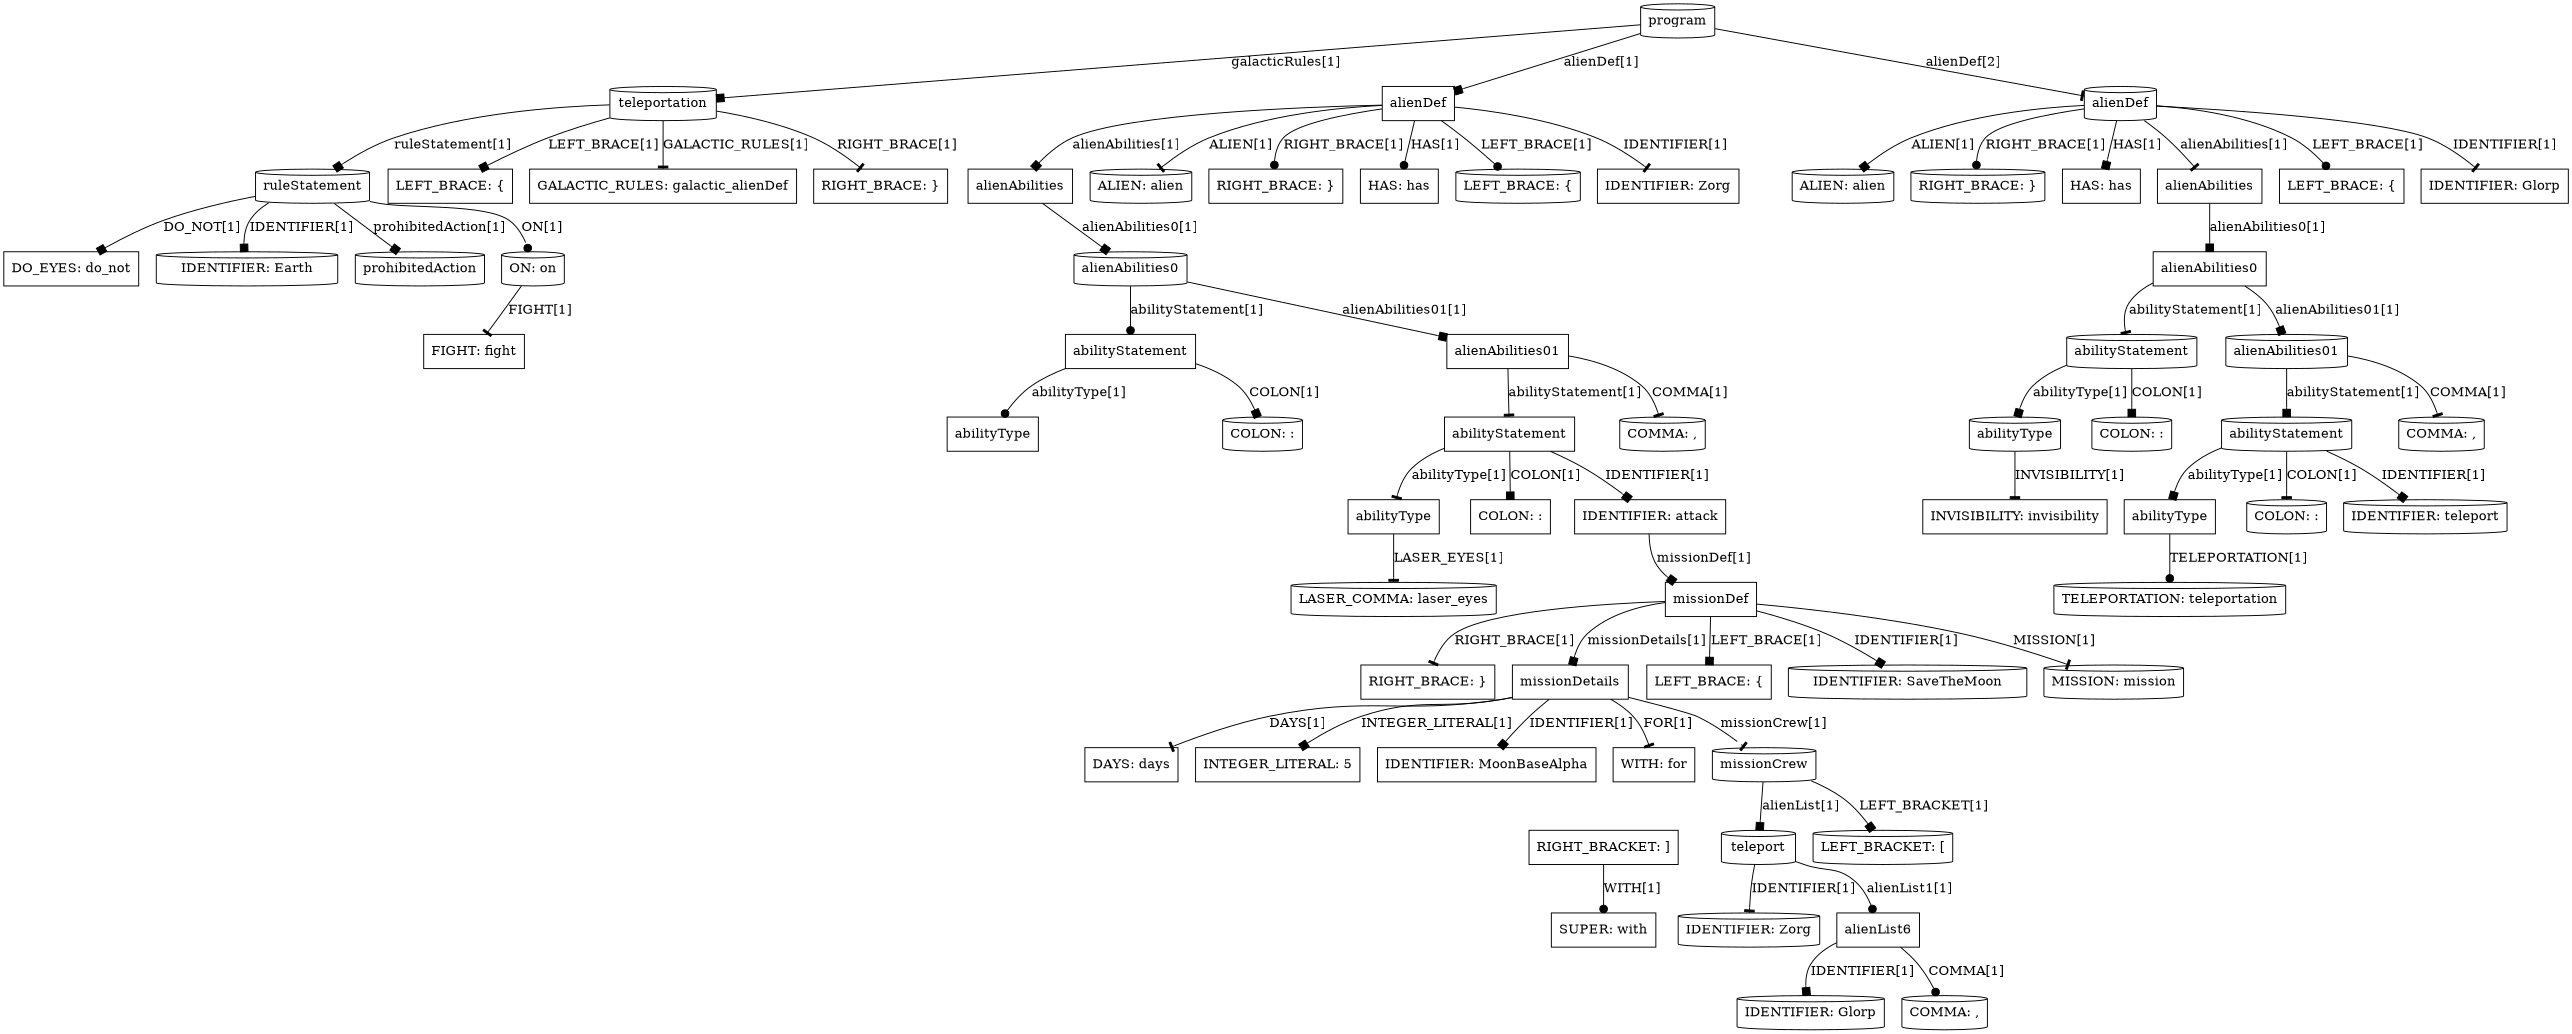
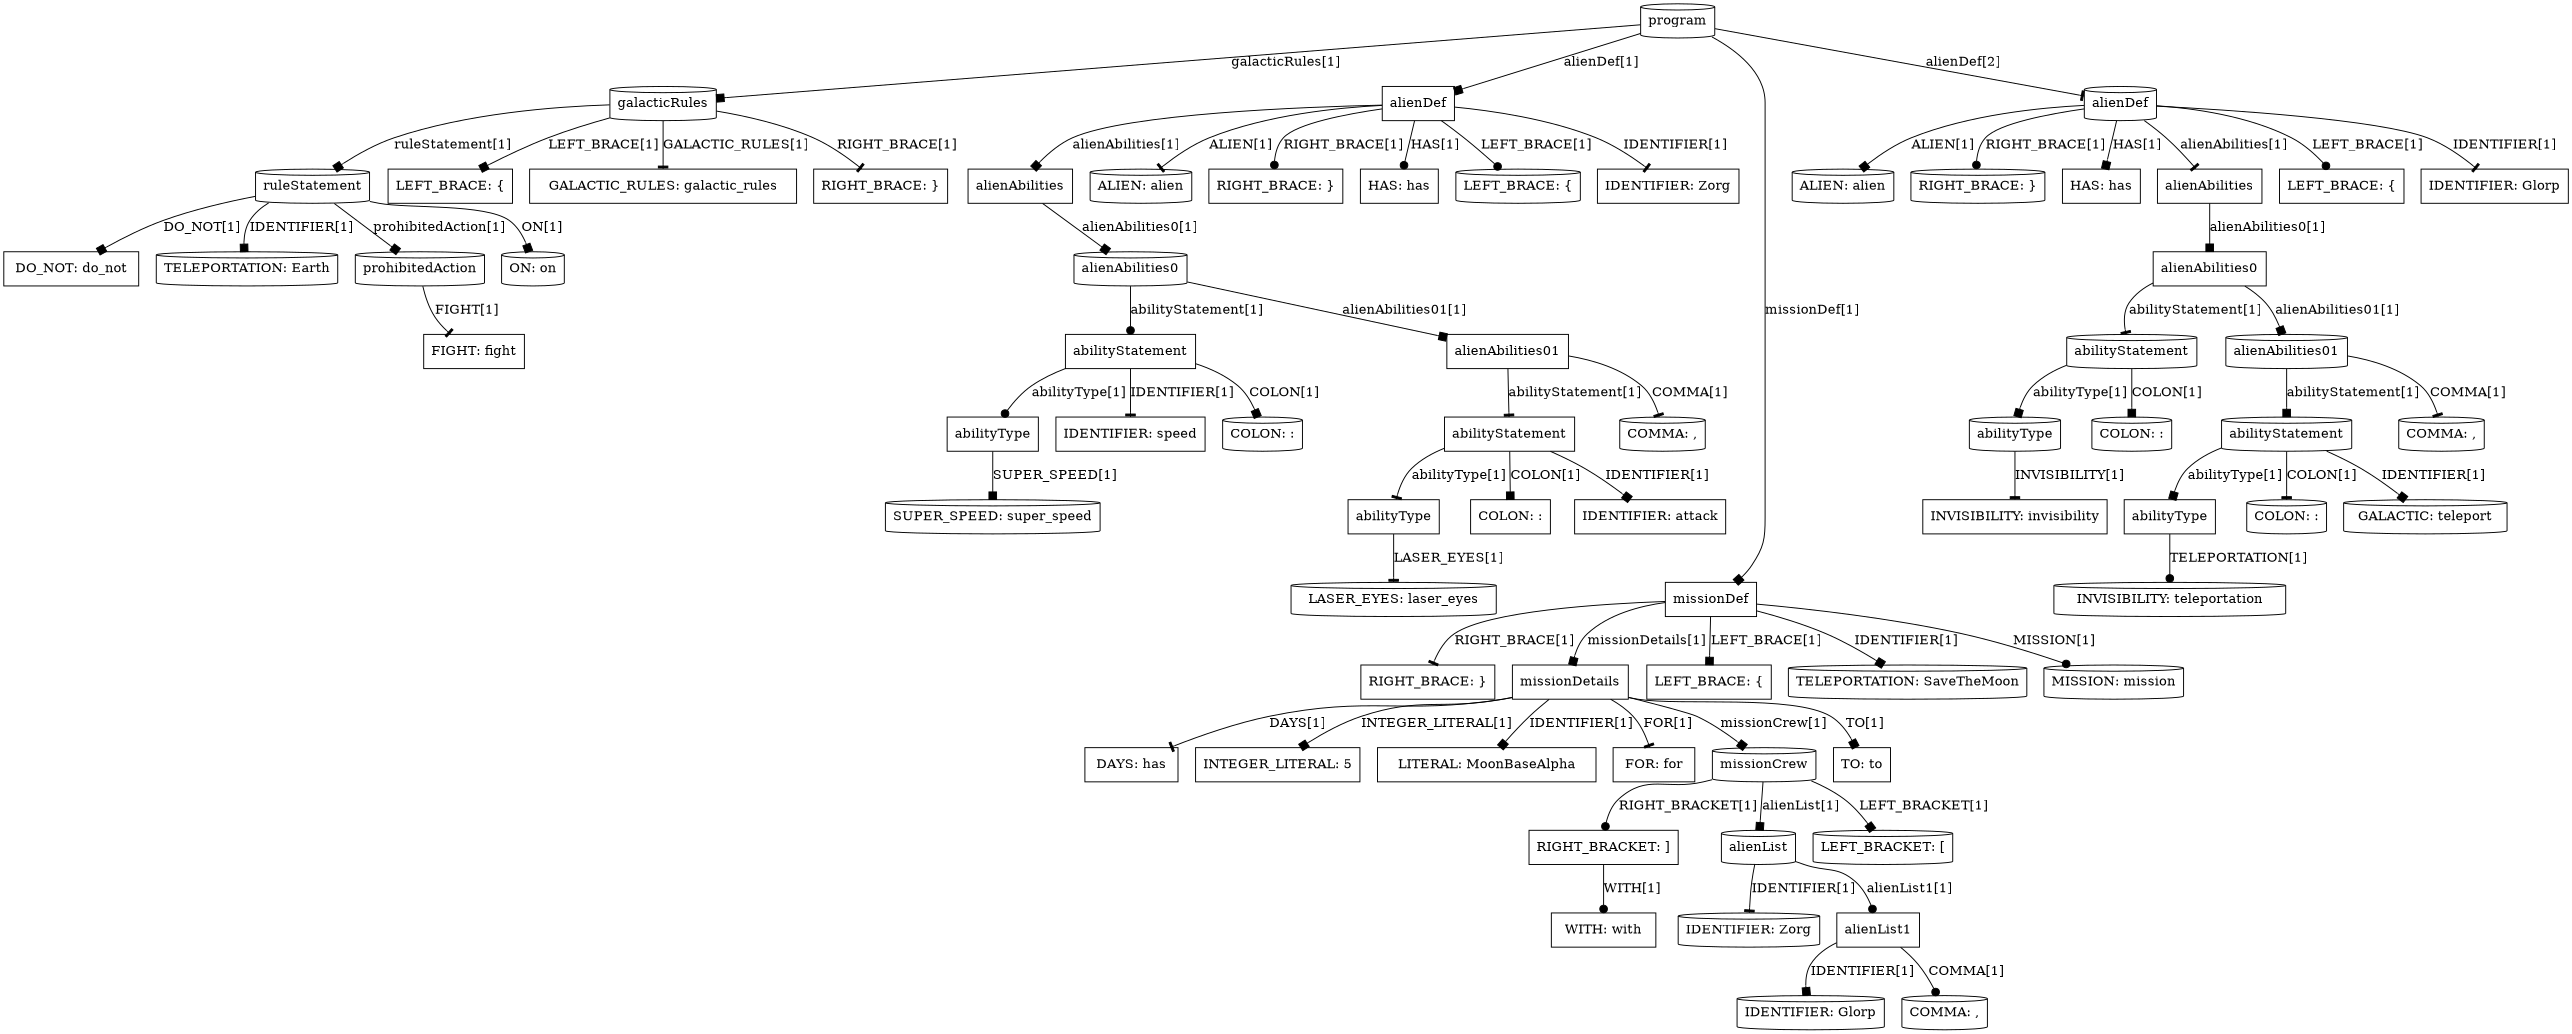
  digraph {
    node [shape=box]
    edge [arrowhead=box]
    n1 [label=program shape=cylinder]
-   n2 [label=teleportation shape=cylinder]
+   n2 [label=galacticRules shape=cylinder]
    n3 [label=missionDef]
    n4 [label=alienDef]
    n5 [label=alienDef shape=cylinder]
    n6 [label="RIGHT_BRACE: }"]
    n7 [label=ruleStatement shape=cylinder]
    n8 [label="LEFT_BRACE: {"]
-   n9 [label="GALACTIC_RULES: galactic_alienDef"]
+   n9 [label="GALACTIC_RULES: galactic_rules"]
    n10 [label="RIGHT_BRACE: }"]
    n11 [label=missionDetails]
    n12 [label="LEFT_BRACE: {"]
-   n13 [label="IDENTIFIER: SaveTheMoon" shape=cylinder]
+   n13 [label="TELEPORTATION: SaveTheMoon" shape=cylinder]
    n14 [label="MISSION: mission" shape=cylinder]
    n15 [label="RIGHT_BRACE: }"]
    n16 [label="HAS: has"]
    n17 [label=alienAbilities]
    n18 [label="LEFT_BRACE: {" shape=cylinder]
    n19 [label="IDENTIFIER: Zorg"]
    n20 [label="ALIEN: alien" shape=cylinder]
    n21 [label="RIGHT_BRACE: }" shape=cylinder]
    n22 [label="HAS: has"]
    n23 [label=alienAbilities]
    n24 [label="LEFT_BRACE: {"]
    n25 [label="IDENTIFIER: Glorp"]
    n26 [label="ALIEN: alien" shape=cylinder]
-   n27 [label="IDENTIFIER: Earth" shape=cylinder]
+   n27 [label="TELEPORTATION: Earth" shape=cylinder]
    n28 [label="ON: on" shape=cylinder]
    n29 [label=prohibitedAction shape=cylinder]
-   n30 [label="DO_EYES: do_not"]
+   n30 [label="DO_NOT: do_not"]
    n31 [label="FIGHT: fight"]
-   n32 [label="DAYS: days"]
+   n32 [label="DAYS: has"]
    n33 [label="INTEGER_LITERAL: 5"]
-   n34 [label="IDENTIFIER: MoonBaseAlpha"]
-   n35 [label="WITH: for"]
+   n34 [label="LITERAL: MoonBaseAlpha"]
+   n35 [label="FOR: for"]
    n36 [label=missionCrew shape=cylinder]
+   n37 [label="TO: to"]
    n38 [label="RIGHT_BRACKET: ]"]
-   n39 [label=teleport shape=cylinder]
+   n39 [label=alienList shape=cylinder]
    n40 [label="LEFT_BRACKET: [" shape=cylinder]
-   n41 [label="SUPER: with"]
-   n42 [label=alienList6]
+   n41 [label="WITH: with"]
+   n42 [label=alienList1]
    n43 [label="IDENTIFIER: Zorg" shape=cylinder]
    n44 [label="IDENTIFIER: Glorp" shape=cylinder]
    n45 [label="COMMA: ," shape=cylinder]
    n46 [label=alienAbilities0 shape=cylinder]
    n47 [label=alienAbilities01]
    n48 [label=abilityStatement]
    n49 [label=abilityStatement]
    n50 [label="COMMA: ," shape=cylinder]
    n51 [label=abilityType]
    n52 [label="COLON: :" shape=cylinder]
+   n53 [label="IDENTIFIER: speed"]
    n54 [label=abilityType]
    n55 [label="COLON: :"]
    n56 [label="IDENTIFIER: attack"]
-   n57 [label="LASER_COMMA: laser_eyes" shape=cylinder]
+   n57 [label="LASER_EYES: laser_eyes" shape=cylinder]
+   n58 [label="SUPER_SPEED: super_speed" shape=cylinder]
    n59 [label=alienAbilities0]
    n60 [label=alienAbilities01 shape=cylinder]
    n61 [label=abilityStatement shape=cylinder]
    n62 [label=abilityStatement shape=cylinder]
    n63 [label="COMMA: ," shape=cylinder]
    n64 [label=abilityType shape=cylinder]
    n65 [label="COLON: :" shape=cylinder]
    n66 [label=abilityType]
    n67 [label="COLON: :" shape=cylinder]
-   n68 [label="IDENTIFIER: teleport" shape=cylinder]
-   n69 [label="TELEPORTATION: teleportation" shape=cylinder]
+   n68 [label="GALACTIC: teleport" shape=cylinder]
+   n69 [label="INVISIBILITY: teleportation" shape=cylinder]
    n70 [label="INVISIBILITY: invisibility"]
    n1 -> n2 [label="galacticRules[1]"]
-   n56 -> n3 [label="missionDef[1]"]
+   n1 -> n3 [label="missionDef[1]"]
    n1 -> n4 [label="alienDef[1]"]
    n1 -> n5 [arrowhead=tee label="alienDef[2]"]
    n2 -> n6 [arrowhead=tee label="RIGHT_BRACE[1]"]
    n2 -> n7 [label="ruleStatement[1]"]
    n2 -> n8 [label="LEFT_BRACE[1]"]
    n2 -> n9 [arrowhead=tee label="GALACTIC_RULES[1]"]
    n3 -> n10 [arrowhead=tee label="RIGHT_BRACE[1]"]
    n3 -> n11 [label="missionDetails[1]"]
    n3 -> n12 [label="LEFT_BRACE[1]"]
    n3 -> n13 [label="IDENTIFIER[1]"]
-   n3 -> n14 [arrowhead=tee label="MISSION[1]"]
+   n3 -> n14 [arrowhead=dot label="MISSION[1]"]
    n4 -> n15 [arrowhead=dot label="RIGHT_BRACE[1]"]
    n4 -> n16 [arrowhead=dot label="HAS[1]"]
    n4 -> n17 [label="alienAbilities[1]"]
    n4 -> n18 [arrowhead=dot label="LEFT_BRACE[1]"]
    n4 -> n19 [arrowhead=tee label="IDENTIFIER[1]"]
    n4 -> n20 [arrowhead=tee label="ALIEN[1]"]
    n5 -> n21 [arrowhead=dot label="RIGHT_BRACE[1]"]
    n5 -> n22 [label="HAS[1]"]
    n5 -> n23 [arrowhead=tee label="alienAbilities[1]"]
    n5 -> n24 [arrowhead=dot label="LEFT_BRACE[1]"]
    n5 -> n25 [arrowhead=tee label="IDENTIFIER[1]"]
    n5 -> n26 [label="ALIEN[1]"]
    n7 -> n27 [label="IDENTIFIER[1]"]
-   n7 -> n28 [arrowhead=dot label="ON[1]"]
+   n7 -> n28 [label="ON[1]"]
    n7 -> n29 [label="prohibitedAction[1]"]
    n7 -> n30 [label="DO_NOT[1]"]
    n11 -> n32 [arrowhead=tee label="DAYS[1]"]
    n11 -> n33 [label="INTEGER_LITERAL[1]"]
    n11 -> n34 [label="IDENTIFIER[1]"]
    n11 -> n35 [arrowhead=tee label="FOR[1]"]
-   n11 -> n36 [arrowhead=tee label="missionCrew[1]"]
+   n11 -> n36 [label="missionCrew[1]"]
+   n11 -> n37 [label="TO[1]"]
    n17 -> n46 [label="alienAbilities0[1]"]
    n23 -> n59 [label="alienAbilities0[1]"]
-   n28 -> n31 [arrowhead=tee label="FIGHT[1]"]
+   n29 -> n31 [arrowhead=tee label="FIGHT[1]"]
+   n36 -> n38 [arrowhead=dot label="RIGHT_BRACKET[1]"]
    n36 -> n39 [label="alienList[1]"]
    n36 -> n40 [label="LEFT_BRACKET[1]"]
    n38 -> n41 [arrowhead=dot label="WITH[1]"]
    n39 -> n42 [arrowhead=dot label="alienList1[1]"]
    n39 -> n43 [arrowhead=tee label="IDENTIFIER[1]"]
    n42 -> n44 [label="IDENTIFIER[1]"]
    n42 -> n45 [arrowhead=dot label="COMMA[1]"]
    n46 -> n47 [label="alienAbilities01[1]"]
    n46 -> n48 [arrowhead=dot label="abilityStatement[1]"]
    n47 -> n49 [arrowhead=tee label="abilityStatement[1]"]
    n47 -> n50 [arrowhead=tee label="COMMA[1]"]
    n48 -> n51 [arrowhead=dot label="abilityType[1]"]
    n48 -> n52 [label="COLON[1]"]
+   n48 -> n53 [arrowhead=tee label="IDENTIFIER[1]"]
    n49 -> n54 [arrowhead=tee label="abilityType[1]"]
    n49 -> n55 [label="COLON[1]"]
    n49 -> n56 [label="IDENTIFIER[1]"]
+   n51 -> n58 [label="SUPER_SPEED[1]"]
    n54 -> n57 [arrowhead=tee label="LASER_EYES[1]"]
    n59 -> n60 [label="alienAbilities01[1]"]
    n59 -> n61 [arrowhead=tee label="abilityStatement[1]"]
    n60 -> n62 [label="abilityStatement[1]"]
    n60 -> n63 [arrowhead=tee label="COMMA[1]"]
    n61 -> n64 [label="abilityType[1]"]
    n61 -> n65 [label="COLON[1]"]
    n62 -> n66 [label="abilityType[1]"]
    n62 -> n67 [arrowhead=tee label="COLON[1]"]
    n62 -> n68 [label="IDENTIFIER[1]"]
    n64 -> n70 [arrowhead=tee label="INVISIBILITY[1]"]
    n66 -> n69 [arrowhead=dot label="TELEPORTATION[1]"]
  }
